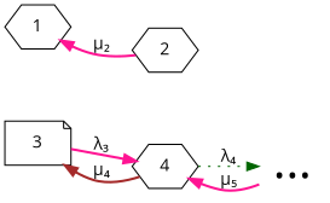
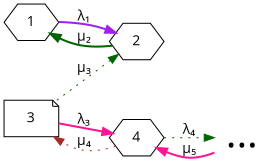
  digraph {
    fontname="Open Sans"
    rankdir=LR
    node [fontname="Open Sans" shape=hexagon]
    edge [color=deeppink fontname="Open Sans" style=bold]
    n1 [label=1]
    n2 [label=2]
    n3 [label=3 shape=note]
    n4 [label=4]
    n5 [fontsize=40 label="..." shape=plaintext]
-   n2 -> n1 [label="μ₂"]
+   n1 -> n2 [color=purple label="λ₁"]
+   n2 -> n1 [color=darkgreen label="μ₂"]
+   n3 -> n2 [color=darkgreen label="μ₃" style=dotted]
    n3 -> n4 [label="λ₃"]
-   n4 -> n3 [color=brown label="μ₄"]
+   n4 -> n3 [color=brown label="μ₄" style=dotted]
    n4 -> n5 [color=darkgreen label="λ₄" style=dotted]
    n5 -> n4 [label="μ₅"]
  }
